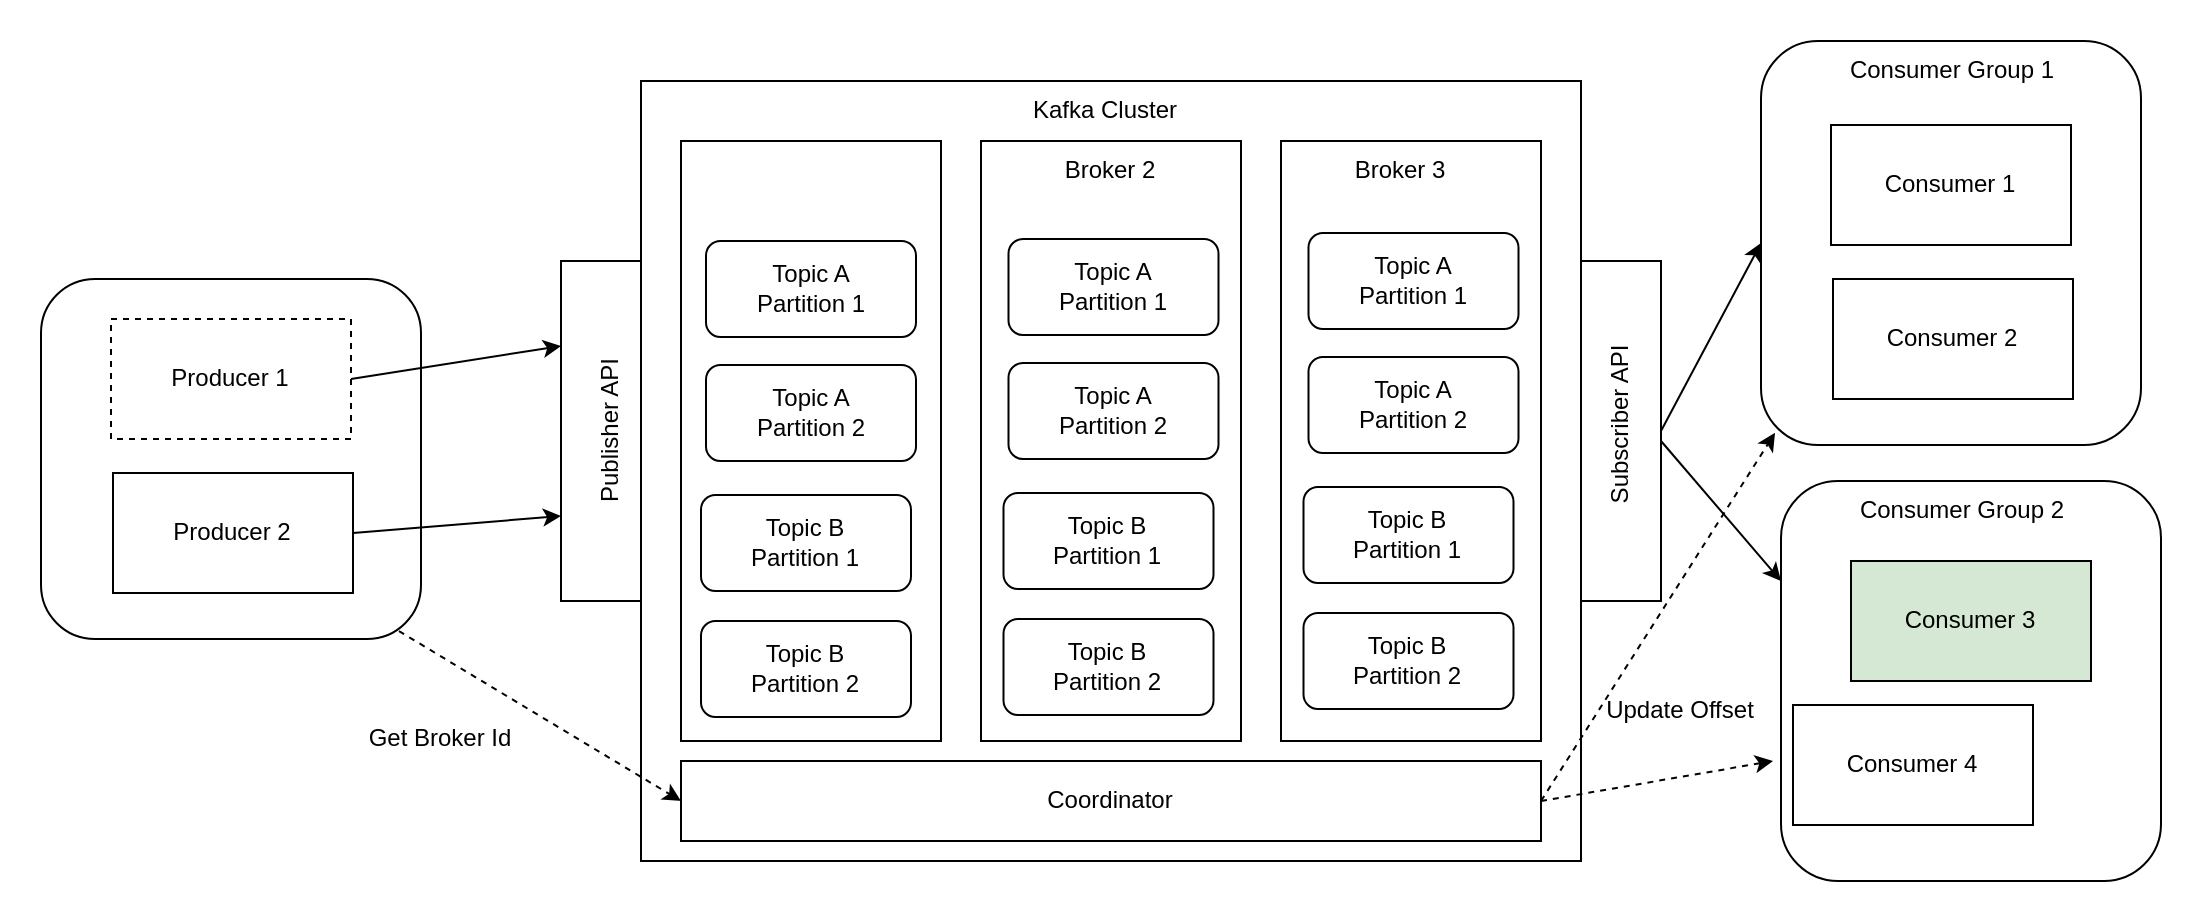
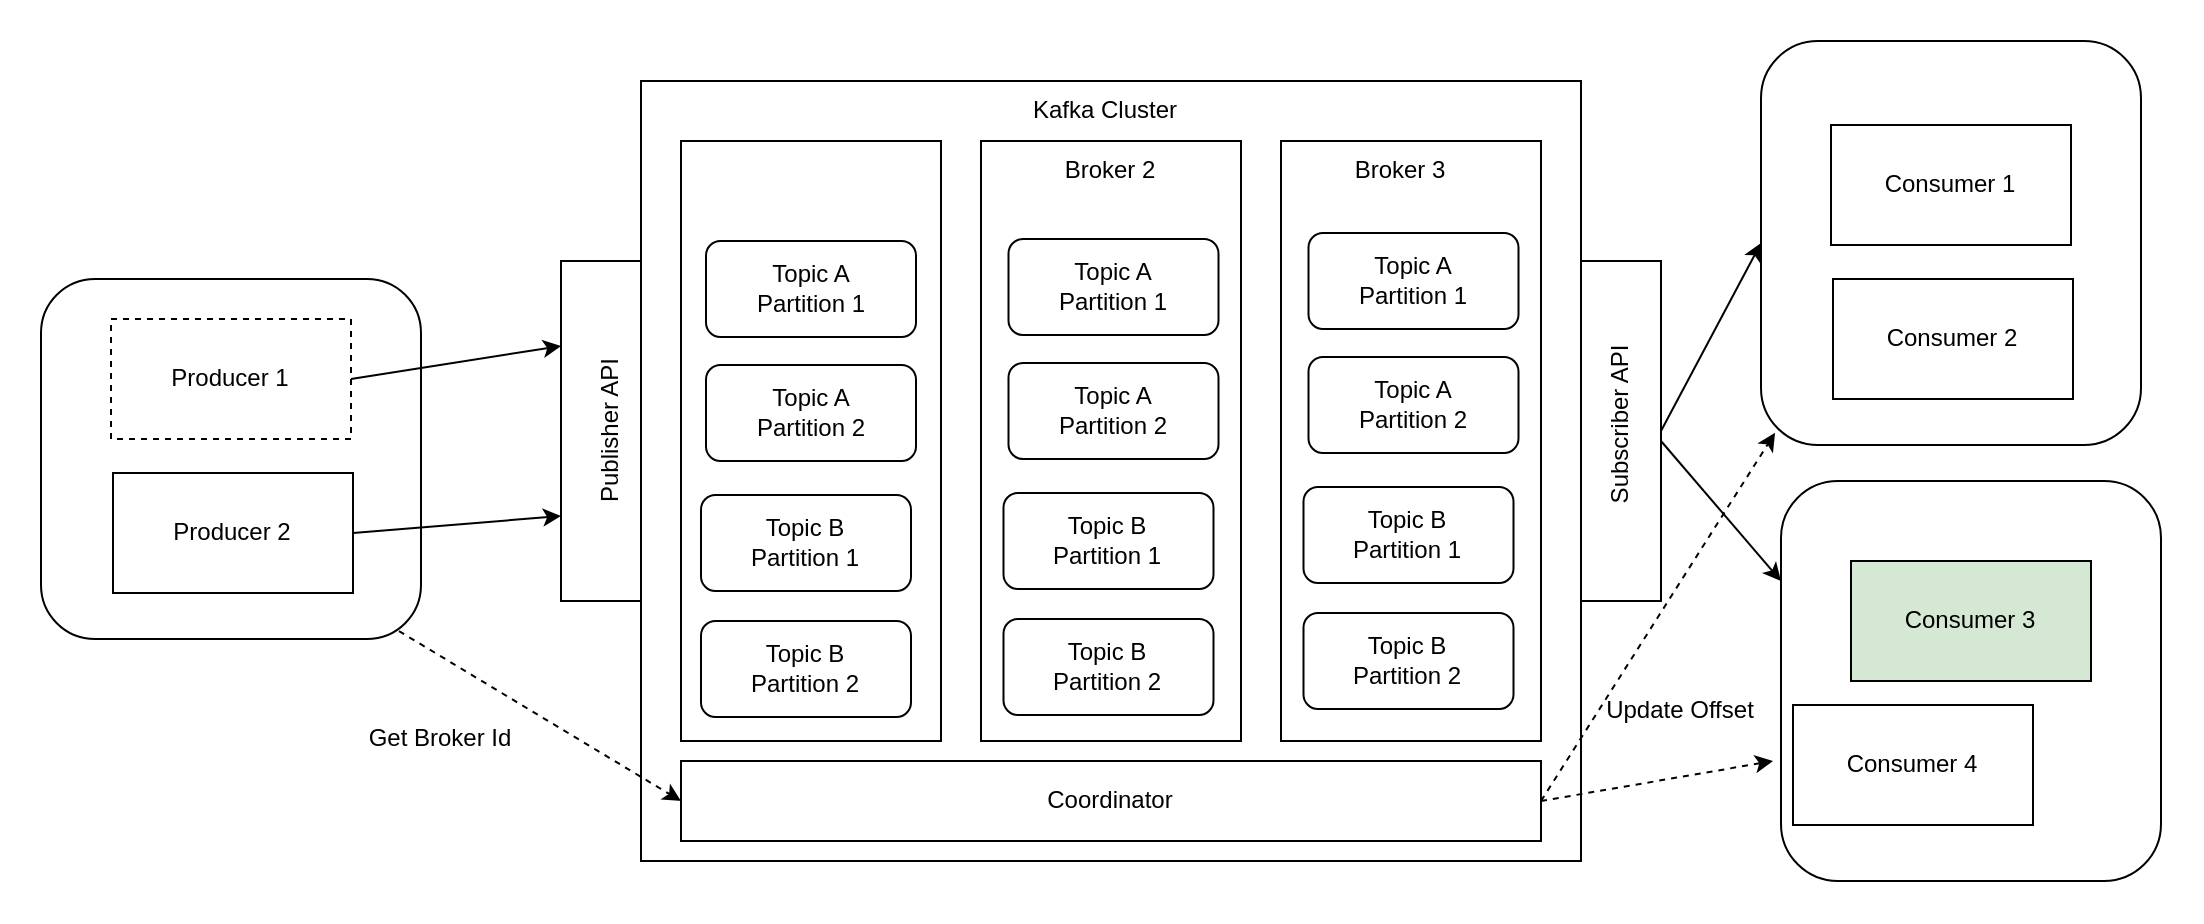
  <mxCell id="0" />
  <mxCell id="1" parent="0" />
  <mxCell id="2" value="" style="rounded=0;whiteSpace=wrap;html=1;" parent="1" vertex="1"><mxGeometry x="320" y="40" width="470" height="390" as="geometry" /></mxCell>
  <mxCell id="3" value="" style="rounded=0;whiteSpace=wrap;html=1;" parent="1" vertex="1"><mxGeometry x="490" y="70" width="130" height="300" as="geometry" /></mxCell>
  <mxCell id="4" value="" style="rounded=0;whiteSpace=wrap;html=1;" parent="1" vertex="1"><mxGeometry x="640" y="70" width="130" height="300" as="geometry" /></mxCell>
  <mxCell id="5" value="" style="rounded=0;whiteSpace=wrap;html=1;" parent="1" vertex="1"><mxGeometry x="340" y="70" width="130" height="300" as="geometry" /></mxCell>
  <mxCell id="6" value="" style="rounded=0;whiteSpace=wrap;html=1;" parent="1" vertex="1"><mxGeometry x="280" y="130" width="40" height="170" as="geometry" /></mxCell>
  <mxCell id="7" value="" style="rounded=0;whiteSpace=wrap;html=1;" parent="1" vertex="1"><mxGeometry x="790" y="130" width="40" height="170" as="geometry" /></mxCell>
  <mxCell id="8" value="" style="rounded=1;whiteSpace=wrap;html=1;" parent="1" vertex="1"><mxGeometry x="880" y="20" width="190" height="202" as="geometry" /></mxCell>
  <mxCell id="9" value="Consumer 1" style="rounded=0;whiteSpace=wrap;html=1;" parent="1" vertex="1"><mxGeometry x="915" y="62" width="120" height="60" as="geometry" /></mxCell>
  <mxCell id="10" value="Consumer 2" style="rounded=0;whiteSpace=wrap;html=1;" parent="1" vertex="1"><mxGeometry x="916" y="139" width="120" height="60" as="geometry" /></mxCell>
  <mxCell id="11" value="" style="rounded=1;whiteSpace=wrap;html=1;" parent="1" vertex="1"><mxGeometry x="20" y="139" width="190" height="180" as="geometry" /></mxCell>
  <mxCell id="12" value="Producer 1" style="rounded=0;whiteSpace=wrap;html=1;dashed=1;" parent="1" vertex="1"><mxGeometry x="55" y="159" width="120" height="60" as="geometry" /></mxCell>
  <mxCell id="13" value="Producer 2" style="rounded=0;whiteSpace=wrap;html=1;" parent="1" vertex="1"><mxGeometry x="56" y="236" width="120" height="60" as="geometry" /></mxCell>
  <mxCell id="14" value="Publisher API" style="text;html=1;align=center;verticalAlign=middle;whiteSpace=wrap;rounded=0;rotation=-90;" parent="1" vertex="1"><mxGeometry x="260" y="200" width="90" height="30" as="geometry" /></mxCell>
  <mxCell id="15" value="Subscriber API" style="text;html=1;align=center;verticalAlign=middle;whiteSpace=wrap;rounded=0;rotation=-90;" parent="1" vertex="1"><mxGeometry x="765" y="197" width="90" height="30" as="geometry" /></mxCell>
  <mxCell id="16" value="" style="rounded=1;whiteSpace=wrap;html=1;" parent="1" vertex="1"><mxGeometry x="890" y="240" width="190" height="200" as="geometry" /></mxCell>
  <mxCell id="17" value="Consumer 3" style="rounded=0;whiteSpace=wrap;html=1;fillColor=#d5e8d4;" parent="1" vertex="1"><mxGeometry x="925" y="280" width="120" height="60" as="geometry" /></mxCell>
  <mxCell id="18" value="Consumer 4" style="rounded=0;whiteSpace=wrap;html=1;" parent="1" vertex="1"><mxGeometry x="896" y="352" width="120" height="60" as="geometry" /></mxCell>
- <mxCell id="19" value="Consumer Group 1" style="text;html=1;align=center;verticalAlign=middle;whiteSpace=wrap;rounded=0;" parent="1" vertex="1"><mxGeometry x="921" y="20" width="110" height="30" as="geometry" /></mxCell>
- <mxCell id="20" value="Consumer Group 2" style="text;html=1;align=center;verticalAlign=middle;whiteSpace=wrap;rounded=0;" parent="1" vertex="1"><mxGeometry x="926" y="240" width="110" height="30" as="geometry" /></mxCell>
  <mxCell id="21" value="Broker 2" style="text;html=1;align=center;verticalAlign=middle;whiteSpace=wrap;rounded=0;" parent="1" vertex="1"><mxGeometry x="525" y="70" width="60" height="30" as="geometry" /></mxCell>
  <mxCell id="22" value="Broker 3" style="text;html=1;align=center;verticalAlign=middle;whiteSpace=wrap;rounded=0;" parent="1" vertex="1"><mxGeometry x="670" y="70" width="60" height="30" as="geometry" /></mxCell>
  <mxCell id="23" value="Topic A&lt;div&gt;Partition 1&lt;/div&gt;" style="rounded=1;whiteSpace=wrap;html=1;" parent="1" vertex="1"><mxGeometry x="352.5" y="120" width="105" height="48" as="geometry" /></mxCell>
  <mxCell id="24" value="Topic A&lt;div&gt;Partition 2&lt;/div&gt;" style="rounded=1;whiteSpace=wrap;html=1;" parent="1" vertex="1"><mxGeometry x="352.5" y="182" width="105" height="48" as="geometry" /></mxCell>
  <mxCell id="25" value="Topic B&lt;div&gt;Partition 1&lt;/div&gt;" style="rounded=1;whiteSpace=wrap;html=1;" parent="1" vertex="1"><mxGeometry x="350" y="247" width="105" height="48" as="geometry" /></mxCell>
  <mxCell id="26" value="Topic B&lt;div&gt;Partition 2&lt;/div&gt;" style="rounded=1;whiteSpace=wrap;html=1;" parent="1" vertex="1"><mxGeometry x="350" y="310" width="105" height="48" as="geometry" /></mxCell>
  <mxCell id="27" value="Coordinator" style="rounded=0;whiteSpace=wrap;html=1;" parent="1" vertex="1"><mxGeometry x="340" y="380" width="430" height="40" as="geometry" /></mxCell>
  <mxCell id="28" value="Kafka Cluster" style="text;html=1;align=center;verticalAlign=middle;whiteSpace=wrap;rounded=0;" parent="1" vertex="1"><mxGeometry x="505" y="40" width="95" height="30" as="geometry" /></mxCell>
  <mxCell id="29" value="Topic A&lt;div&gt;Partition 1&lt;/div&gt;" style="rounded=1;whiteSpace=wrap;html=1;" parent="1" vertex="1"><mxGeometry x="503.75" y="119" width="105" height="48" as="geometry" /></mxCell>
  <mxCell id="30" value="Topic A&lt;div&gt;Partition 2&lt;/div&gt;" style="rounded=1;whiteSpace=wrap;html=1;" parent="1" vertex="1"><mxGeometry x="503.75" y="181" width="105" height="48" as="geometry" /></mxCell>
  <mxCell id="31" value="Topic B&lt;div&gt;Partition 1&lt;/div&gt;" style="rounded=1;whiteSpace=wrap;html=1;" parent="1" vertex="1"><mxGeometry x="501.25" y="246" width="105" height="48" as="geometry" /></mxCell>
  <mxCell id="32" value="Topic B&lt;div&gt;Partition 2&lt;/div&gt;" style="rounded=1;whiteSpace=wrap;html=1;" parent="1" vertex="1"><mxGeometry x="501.25" y="309" width="105" height="48" as="geometry" /></mxCell>
  <mxCell id="33" value="Topic A&lt;div&gt;Partition 1&lt;/div&gt;" style="rounded=1;whiteSpace=wrap;html=1;" parent="1" vertex="1"><mxGeometry x="653.75" y="116" width="105" height="48" as="geometry" /></mxCell>
  <mxCell id="34" value="Topic A&lt;div&gt;Partition 2&lt;/div&gt;" style="rounded=1;whiteSpace=wrap;html=1;" parent="1" vertex="1"><mxGeometry x="653.75" y="178" width="105" height="48" as="geometry" /></mxCell>
  <mxCell id="35" value="Topic B&lt;div&gt;Partition 1&lt;/div&gt;" style="rounded=1;whiteSpace=wrap;html=1;" parent="1" vertex="1"><mxGeometry x="651.25" y="243" width="105" height="48" as="geometry" /></mxCell>
  <mxCell id="36" value="Topic B&lt;div&gt;Partition 2&lt;/div&gt;" style="rounded=1;whiteSpace=wrap;html=1;" parent="1" vertex="1"><mxGeometry x="651.25" y="306" width="105" height="48" as="geometry" /></mxCell>
  <mxCell id="37" value="" style="endArrow=classic;html=1;rounded=0;exitX=1;exitY=0.5;exitDx=0;exitDy=0;entryX=0;entryY=0.25;entryDx=0;entryDy=0;" parent="1" source="12" target="6" edge="1"><mxGeometry width="50" height="50" relative="1" as="geometry"><mxPoint x="190" y="190" as="sourcePoint" /><mxPoint x="510" y="280" as="targetPoint" /></mxGeometry></mxCell>
  <mxCell id="38" value="" style="endArrow=classic;html=1;rounded=0;entryX=0;entryY=0.75;entryDx=0;entryDy=0;exitX=1;exitY=0.5;exitDx=0;exitDy=0;" parent="1" source="13" target="6" edge="1"><mxGeometry width="50" height="50" relative="1" as="geometry"><mxPoint x="460" y="330" as="sourcePoint" /><mxPoint x="510" y="280" as="targetPoint" /></mxGeometry></mxCell>
  <mxCell id="39" value="" style="endArrow=classic;html=1;rounded=0;exitX=1;exitY=0.5;exitDx=0;exitDy=0;entryX=0;entryY=0.5;entryDx=0;entryDy=0;" parent="1" source="7" target="8" edge="1"><mxGeometry width="50" height="50" relative="1" as="geometry"><mxPoint x="840" y="200" as="sourcePoint" /><mxPoint x="890" y="150" as="targetPoint" /></mxGeometry></mxCell>
  <mxCell id="40" value="" style="endArrow=classic;html=1;rounded=0;entryX=0;entryY=0.25;entryDx=0;entryDy=0;" parent="1" target="16" edge="1"><mxGeometry width="50" height="50" relative="1" as="geometry"><mxPoint x="830" y="220" as="sourcePoint" /><mxPoint x="890" y="270" as="targetPoint" /></mxGeometry></mxCell>
  <mxCell id="41" value="" style="endArrow=classic;html=1;rounded=0;exitX=0.942;exitY=0.978;exitDx=0;exitDy=0;exitPerimeter=0;entryX=0;entryY=0.5;entryDx=0;entryDy=0;dashed=1;" parent="1" source="11" target="27" edge="1"><mxGeometry width="50" height="50" relative="1" as="geometry"><mxPoint x="460" y="290" as="sourcePoint" /><mxPoint x="510" y="240" as="targetPoint" /></mxGeometry></mxCell>
  <mxCell id="42" value="Get Broker Id" style="text;html=1;align=center;verticalAlign=middle;whiteSpace=wrap;rounded=0;" parent="1" vertex="1"><mxGeometry x="180" y="354" width="80" height="30" as="geometry" /></mxCell>
  <mxCell id="43" value="" style="endArrow=classic;html=1;rounded=0;exitX=1;exitY=0.5;exitDx=0;exitDy=0;entryX=-0.021;entryY=0.7;entryDx=0;entryDy=0;dashed=1;entryPerimeter=0;" parent="1" source="27" target="16" edge="1"><mxGeometry width="50" height="50" relative="1" as="geometry"><mxPoint x="640" y="290" as="sourcePoint" /><mxPoint x="690" y="240" as="targetPoint" /></mxGeometry></mxCell>
  <mxCell id="44" value="" style="endArrow=classic;html=1;rounded=0;exitX=1;exitY=0.5;exitDx=0;exitDy=0;entryX=0.037;entryY=0.97;entryDx=0;entryDy=0;entryPerimeter=0;dashed=1;" parent="1" source="27" target="8" edge="1"><mxGeometry width="50" height="50" relative="1" as="geometry"><mxPoint x="640" y="290" as="sourcePoint" /><mxPoint x="690" y="240" as="targetPoint" /></mxGeometry></mxCell>
  <mxCell id="45" value="Update Offset" style="text;html=1;align=center;verticalAlign=middle;whiteSpace=wrap;rounded=0;" parent="1" vertex="1"><mxGeometry x="800" y="340" width="80" height="30" as="geometry" /></mxCell>
